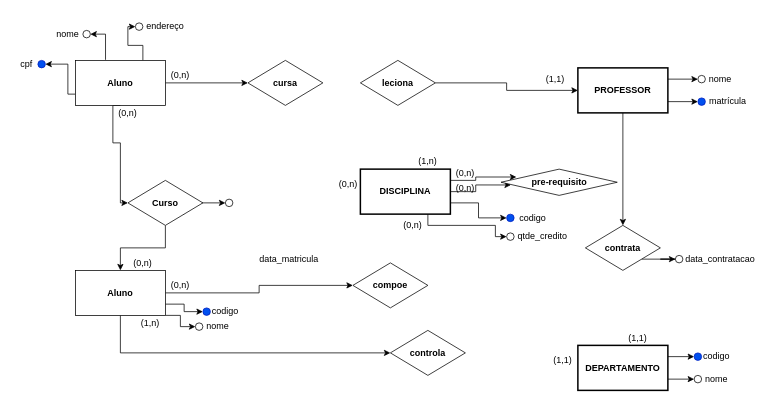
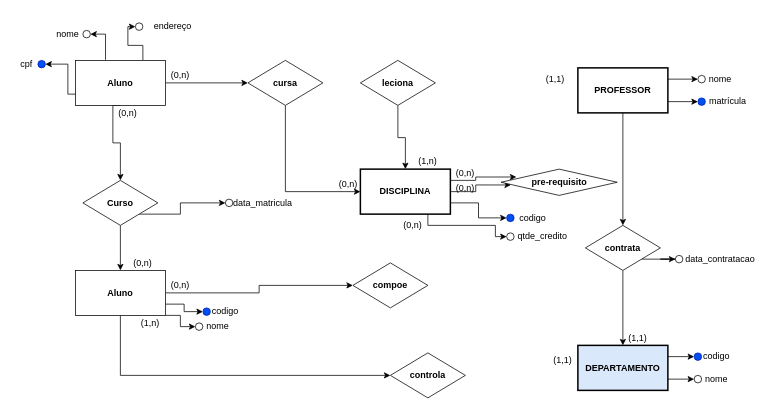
  <mxCell id="0" />
  <mxCell id="1" parent="0" />
  <mxCell id="2" style="edgeStyle=orthogonalEdgeStyle;rounded=0;orthogonalLoop=1;jettySize=auto;html=1;exitX=0.75;exitY=0;exitDx=0;exitDy=0;entryX=0;entryY=0.5;entryDx=0;entryDy=0;" edge="1" parent="1" source="7" target="10"><mxGeometry relative="1" as="geometry"><Array as="points"><mxPoint x="190" y="60" /><mxPoint x="170" y="60" /><mxPoint x="170" y="35" /></Array></mxGeometry></mxCell>
  <mxCell id="3" style="edgeStyle=orthogonalEdgeStyle;rounded=0;orthogonalLoop=1;jettySize=auto;html=1;exitX=0.335;exitY=-0.012;exitDx=0;exitDy=0;entryX=1;entryY=0.5;entryDx=0;entryDy=0;exitPerimeter=0;" edge="1" parent="1" source="7" target="9"><mxGeometry x="-0.111" y="-10" relative="1" as="geometry"><Array as="points"><mxPoint x="140" y="45" /></Array><mxPoint as="offset" /></mxGeometry></mxCell>
  <mxCell id="4" style="edgeStyle=orthogonalEdgeStyle;rounded=0;orthogonalLoop=1;jettySize=auto;html=1;exitX=0;exitY=0.75;exitDx=0;exitDy=0;entryX=1;entryY=0.5;entryDx=0;entryDy=0;" edge="1" parent="1" source="7" target="8"><mxGeometry relative="1" as="geometry"><Array as="points"><mxPoint x="90" y="125" /><mxPoint x="90" y="85" /></Array></mxGeometry></mxCell>
  <mxCell id="5" style="edgeStyle=orthogonalEdgeStyle;rounded=0;orthogonalLoop=1;jettySize=auto;html=1;exitX=1;exitY=0.5;exitDx=0;exitDy=0;entryX=0;entryY=0.5;entryDx=0;entryDy=0;" edge="1" parent="1" source="7" target="12"><mxGeometry relative="1" as="geometry" /></mxCell>
  <mxCell id="6" style="edgeStyle=orthogonalEdgeStyle;rounded=0;orthogonalLoop=1;jettySize=auto;html=1;exitX=0.5;exitY=1;exitDx=0;exitDy=0;" edge="1" parent="1" source="7" target="15"><mxGeometry relative="1" as="geometry"><Array as="points"><mxPoint x="150" y="140" /><mxPoint x="150" y="190" /><mxPoint x="160" y="190" /></Array></mxGeometry></mxCell>
  <mxCell id="7" value="&lt;b&gt;Aluno&lt;/b&gt;" style="rounded=0;whiteSpace=wrap;html=1;" vertex="1" parent="1"><mxGeometry x="100" y="80" width="120" height="60" as="geometry" /></mxCell>
  <mxCell id="8" value="" style="ellipse;whiteSpace=wrap;html=1;aspect=fixed;fillColor=#0050ef;fontColor=#ffffff;strokeColor=#001DBC;" vertex="1" parent="1"><mxGeometry x="50" y="80" width="10" height="10" as="geometry" /></mxCell>
  <mxCell id="9" value="" style="ellipse;whiteSpace=wrap;html=1;aspect=fixed;" vertex="1" parent="1"><mxGeometry x="110" y="40" width="10" height="10" as="geometry" /></mxCell>
  <mxCell id="10" value="" style="ellipse;whiteSpace=wrap;html=1;aspect=fixed;" vertex="1" parent="1"><mxGeometry x="180" width="10" height="10" as="geometry" y="30" /></mxCell>
+ <mxCell id="11" style="edgeStyle=orthogonalEdgeStyle;rounded=0;orthogonalLoop=1;jettySize=auto;html=1;exitX=0.5;exitY=1;exitDx=0;exitDy=0;entryX=0;entryY=0.5;entryDx=0;entryDy=0;" edge="1" parent="1" source="12" target="33"><mxGeometry relative="1" as="geometry" /></mxCell>
  <mxCell id="12" value="&lt;b&gt;cursa&lt;/b&gt;" style="rhombus;whiteSpace=wrap;html=1;" vertex="1" parent="1"><mxGeometry x="330" y="80" width="100" height="60" as="geometry" /></mxCell>
  <mxCell id="13" style="edgeStyle=orthogonalEdgeStyle;rounded=0;orthogonalLoop=1;jettySize=auto;html=1;exitX=1;exitY=1;exitDx=0;exitDy=0;entryX=0;entryY=0.5;entryDx=0;entryDy=0;" edge="1" parent="1" source="15" target="16"><mxGeometry relative="1" as="geometry"><Array as="points"><mxPoint x="240" y="285" /><mxPoint x="240" y="270" /></Array></mxGeometry></mxCell>
  <mxCell id="14" style="edgeStyle=orthogonalEdgeStyle;rounded=0;orthogonalLoop=1;jettySize=auto;html=1;exitX=0.5;exitY=1;exitDx=0;exitDy=0;entryX=0.5;entryY=0;entryDx=0;entryDy=0;" edge="1" parent="1" source="15" target="26"><mxGeometry relative="1" as="geometry" /></mxCell>
- <mxCell id="15" value="&lt;b&gt;Curso&lt;/b&gt;" style="rhombus;whiteSpace=wrap;html=1;" vertex="1" parent="1"><mxGeometry x="170" y="240" width="100" height="60" as="geometry" /></mxCell>
+ <mxCell id="15" value="&lt;b&gt;Curso&lt;/b&gt;" style="rhombus;whiteSpace=wrap;html=1;" vertex="1" parent="1"><mxGeometry x="110" y="240" width="100" height="60" as="geometry" /></mxCell>
  <mxCell id="16" value="" style="ellipse;whiteSpace=wrap;html=1;aspect=fixed;" vertex="1" parent="1"><mxGeometry x="300" y="265" width="10" height="10" as="geometry" /></mxCell>
  <mxCell id="17" value="cpf" style="text;html=1;strokeColor=none;fillColor=none;align=center;verticalAlign=middle;whiteSpace=wrap;rounded=0;" vertex="1" parent="1"><mxGeometry y="70" width="30" height="30" as="geometry" x="20" /></mxCell>
  <mxCell id="18" value="nome" style="text;html=1;strokeColor=none;fillColor=none;align=center;verticalAlign=middle;whiteSpace=wrap;rounded=0;" vertex="1" parent="1"><mxGeometry x="60" width="60" height="30" as="geometry" y="30" /></mxCell>
- <mxCell id="19" value="endereço" style="text;html=1;strokeColor=none;fillColor=none;align=center;verticalAlign=middle;whiteSpace=wrap;rounded=0;" vertex="1" parent="1"><mxGeometry x="190" y="20" width="60" height="30" as="geometry" /></mxCell>
+ <mxCell id="19" value="endereço" style="text;html=1;strokeColor=none;fillColor=none;align=center;verticalAlign=middle;whiteSpace=wrap;rounded=0;" vertex="1" parent="1"><mxGeometry x="200" y="20" width="60" height="30" as="geometry" /></mxCell>
  <mxCell id="20" value="(0,n)" style="text;html=1;strokeColor=none;fillColor=none;align=center;verticalAlign=middle;whiteSpace=wrap;rounded=0;" vertex="1" parent="1"><mxGeometry x="210" y="90" width="60" height="20" as="geometry" /></mxCell>
- <mxCell id="21" value="data_matricula" style="text;html=1;strokeColor=none;fillColor=none;align=center;verticalAlign=middle;whiteSpace=wrap;rounded=0;" vertex="1" parent="1"><mxGeometry x="345" y="330" width="80" height="30" as="geometry" /></mxCell>
+ <mxCell id="21" value="data_matricula" style="text;html=1;strokeColor=none;fillColor=none;align=center;verticalAlign=middle;whiteSpace=wrap;rounded=0;" vertex="1" parent="1"><mxGeometry x="310" y="255" width="80" height="30" as="geometry" /></mxCell>
  <mxCell id="22" style="edgeStyle=orthogonalEdgeStyle;rounded=0;orthogonalLoop=1;jettySize=auto;html=1;exitX=1;exitY=0.5;exitDx=0;exitDy=0;entryX=0;entryY=0.5;entryDx=0;entryDy=0;" edge="1" parent="1" source="26" target="39"><mxGeometry relative="1" as="geometry" /></mxCell>
  <mxCell id="23" style="edgeStyle=orthogonalEdgeStyle;rounded=0;orthogonalLoop=1;jettySize=auto;html=1;exitX=1;exitY=0.75;exitDx=0;exitDy=0;" edge="1" parent="1" source="26" target="40"><mxGeometry relative="1" as="geometry" /></mxCell>
  <mxCell id="24" style="edgeStyle=orthogonalEdgeStyle;rounded=0;orthogonalLoop=1;jettySize=auto;html=1;exitX=1;exitY=1;exitDx=0;exitDy=0;entryX=0;entryY=0.5;entryDx=0;entryDy=0;" edge="1" parent="1" source="26" target="41"><mxGeometry relative="1" as="geometry"><Array as="points"><mxPoint x="240" y="420" /><mxPoint x="240" y="435" /></Array></mxGeometry></mxCell>
  <mxCell id="25" style="edgeStyle=orthogonalEdgeStyle;rounded=0;orthogonalLoop=1;jettySize=auto;html=1;exitX=0.5;exitY=1;exitDx=0;exitDy=0;entryX=0;entryY=0.5;entryDx=0;entryDy=0;" edge="1" parent="1" source="26" target="45"><mxGeometry relative="1" as="geometry"><mxPoint x="480" y="540" as="targetPoint" /></mxGeometry></mxCell>
  <mxCell id="26" value="&lt;b&gt;Aluno&lt;/b&gt;" style="rounded=0;whiteSpace=wrap;html=1;" vertex="1" parent="1"><mxGeometry x="100" y="360" width="120" height="60" as="geometry" /></mxCell>
  <mxCell id="27" value="(0,n)" style="text;html=1;strokeColor=none;fillColor=none;align=center;verticalAlign=middle;whiteSpace=wrap;rounded=0;" vertex="1" parent="1"><mxGeometry x="140" y="140" width="60" height="20" as="geometry" /></mxCell>
  <mxCell id="28" value="(0,n)" style="text;html=1;strokeColor=none;fillColor=none;align=center;verticalAlign=middle;whiteSpace=wrap;rounded=0;" vertex="1" parent="1"><mxGeometry x="160" y="340" width="60" height="20" as="geometry" /></mxCell>
  <mxCell id="29" style="edgeStyle=orthogonalEdgeStyle;rounded=0;orthogonalLoop=1;jettySize=auto;html=1;exitX=1;exitY=0.25;exitDx=0;exitDy=0;entryX=0.132;entryY=0.3;entryDx=0;entryDy=0;entryPerimeter=0;" edge="1" parent="1" source="33" target="47"><mxGeometry relative="1" as="geometry" /></mxCell>
  <mxCell id="30" style="edgeStyle=orthogonalEdgeStyle;rounded=0;orthogonalLoop=1;jettySize=auto;html=1;exitX=1;exitY=0.5;exitDx=0;exitDy=0;entryX=0.085;entryY=0.604;entryDx=0;entryDy=0;entryPerimeter=0;" edge="1" parent="1" source="33" target="47"><mxGeometry relative="1" as="geometry" /></mxCell>
  <mxCell id="31" style="edgeStyle=orthogonalEdgeStyle;rounded=0;orthogonalLoop=1;jettySize=auto;html=1;exitX=1;exitY=0.75;exitDx=0;exitDy=0;entryX=0;entryY=0.5;entryDx=0;entryDy=0;" edge="1" parent="1" source="33" target="50"><mxGeometry relative="1" as="geometry" /></mxCell>
  <mxCell id="32" style="edgeStyle=orthogonalEdgeStyle;rounded=0;orthogonalLoop=1;jettySize=auto;html=1;exitX=0.75;exitY=1;exitDx=0;exitDy=0;entryX=0;entryY=0.5;entryDx=0;entryDy=0;" edge="1" parent="1" source="33" target="46"><mxGeometry relative="1" as="geometry"><mxPoint x="660" y="320" as="targetPoint" /><Array as="points"><mxPoint x="570" y="300" /><mxPoint x="660" y="300" /><mxPoint x="660" y="315" /></Array></mxGeometry></mxCell>
  <mxCell id="33" value="&lt;b&gt;DISCIPLINA&lt;/b&gt;" style="rounded=0;whiteSpace=wrap;html=1;strokeWidth=2;" vertex="1" parent="1"><mxGeometry x="480" y="225" width="120" height="60" as="geometry" /></mxCell>
  <mxCell id="34" value="(0,n)" style="text;html=1;strokeColor=none;fillColor=none;align=center;verticalAlign=middle;whiteSpace=wrap;rounded=0;" vertex="1" parent="1"><mxGeometry x="520" y="290" width="60" height="20" as="geometry" /></mxCell>
  <mxCell id="35" value="(1,n)" style="text;html=1;strokeColor=none;fillColor=none;align=center;verticalAlign=middle;whiteSpace=wrap;rounded=0;" vertex="1" parent="1"><mxGeometry x="540" y="205" width="60" height="20" as="geometry" /></mxCell>
- <mxCell id="37" style="edgeStyle=orthogonalEdgeStyle;rounded=0;orthogonalLoop=1;jettySize=auto;html=1;exitX=1;exitY=0.5;exitDx=0;exitDy=0;entryX=0;entryY=0.5;entryDx=0;entryDy=0;" edge="1" parent="1" source="38" target="59"><mxGeometry relative="1" as="geometry" /></mxCell>
+ <mxCell id="36" style="edgeStyle=orthogonalEdgeStyle;rounded=0;orthogonalLoop=1;jettySize=auto;html=1;exitX=0.5;exitY=1;exitDx=0;exitDy=0;entryX=0.5;entryY=0;entryDx=0;entryDy=0;" edge="1" parent="1" source="38" target="33"><mxGeometry relative="1" as="geometry"><Array as="points"><mxPoint x="530" y="140" /><mxPoint x="530" y="183" /><mxPoint x="540" y="183" /></Array></mxGeometry></mxCell>
  <mxCell id="38" value="&lt;b&gt;leciona&lt;/b&gt;" style="rhombus;whiteSpace=wrap;html=1;" vertex="1" parent="1"><mxGeometry x="480" y="80" width="100" height="60" as="geometry" /></mxCell>
  <mxCell id="39" value="&lt;b&gt;compoe&lt;/b&gt;" style="rhombus;whiteSpace=wrap;html=1;" vertex="1" parent="1"><mxGeometry x="470" y="350" width="100" height="60" as="geometry" /></mxCell>
  <mxCell id="40" value="" style="ellipse;whiteSpace=wrap;html=1;aspect=fixed;fillColor=#0050ef;fontColor=#ffffff;strokeColor=#001DBC;" vertex="1" parent="1"><mxGeometry x="270" y="410" width="10" height="10" as="geometry" /></mxCell>
  <mxCell id="41" value="" style="ellipse;whiteSpace=wrap;html=1;aspect=fixed;" vertex="1" parent="1"><mxGeometry x="260" y="430" width="10" height="10" as="geometry" /></mxCell>
  <mxCell id="42" value="codigo" style="text;html=1;strokeColor=none;fillColor=none;align=center;verticalAlign=middle;whiteSpace=wrap;rounded=0;" vertex="1" parent="1"><mxGeometry x="270" y="400" width="60" height="30" as="geometry" /></mxCell>
  <mxCell id="43" value="nome" style="text;html=1;strokeColor=none;fillColor=none;align=center;verticalAlign=middle;whiteSpace=wrap;rounded=0;" vertex="1" parent="1"><mxGeometry x="260" y="420" width="60" height="30" as="geometry" /></mxCell>
  <mxCell id="44" value="(1,n)" style="text;html=1;strokeColor=none;fillColor=none;align=center;verticalAlign=middle;whiteSpace=wrap;rounded=0;" vertex="1" parent="1"><mxGeometry x="170" y="420" width="60" height="20" as="geometry" /></mxCell>
- <mxCell id="45" value="&lt;b&gt;controla&lt;/b&gt;" style="rhombus;whiteSpace=wrap;html=1;" vertex="1" parent="1"><mxGeometry x="520" y="440" width="100" height="60" as="geometry" /></mxCell>
+ <mxCell id="45" value="&lt;b&gt;controla&lt;/b&gt;" style="rhombus;whiteSpace=wrap;html=1;" vertex="1" parent="1"><mxGeometry x="520" y="470" width="100" height="60" as="geometry" /></mxCell>
  <mxCell id="46" value="" style="ellipse;whiteSpace=wrap;html=1;aspect=fixed;" vertex="1" parent="1"><mxGeometry x="675" y="310" width="10" height="10" as="geometry" /></mxCell>
  <mxCell id="47" value="&lt;b&gt;pre-requisito&lt;/b&gt;" style="rhombus;whiteSpace=wrap;html=1;" vertex="1" parent="1"><mxGeometry x="667.5" y="225" width="155" height="35" as="geometry" /></mxCell>
  <mxCell id="48" value="(0,n)" style="text;html=1;strokeColor=none;fillColor=none;align=center;verticalAlign=middle;whiteSpace=wrap;rounded=0;" vertex="1" parent="1"><mxGeometry x="590" y="240" width="60" height="20" as="geometry" /></mxCell>
  <mxCell id="49" value="(0,n)" style="text;html=1;strokeColor=none;fillColor=none;align=center;verticalAlign=middle;whiteSpace=wrap;rounded=0;" vertex="1" parent="1"><mxGeometry x="590" y="220" width="60" height="20" as="geometry" /></mxCell>
  <mxCell id="50" value="" style="ellipse;whiteSpace=wrap;html=1;aspect=fixed;fillColor=#0050ef;fontColor=#ffffff;strokeColor=#001DBC;" vertex="1" parent="1"><mxGeometry x="675" y="285" width="10" height="10" as="geometry" /></mxCell>
  <mxCell id="51" value="codigo" style="text;html=1;strokeColor=none;fillColor=none;align=center;verticalAlign=middle;whiteSpace=wrap;rounded=0;" vertex="1" parent="1"><mxGeometry x="685" y="275" width="50" height="30" as="geometry" /></mxCell>
  <mxCell id="52" value="qtde_credito" style="text;html=1;strokeColor=none;fillColor=none;align=center;verticalAlign=middle;whiteSpace=wrap;rounded=0;" vertex="1" parent="1"><mxGeometry x="682.5" y="300" width="80" height="30" as="geometry" /></mxCell>
+ <mxCell id="53" style="edgeStyle=orthogonalEdgeStyle;rounded=0;orthogonalLoop=1;jettySize=auto;html=1;exitX=0.5;exitY=1;exitDx=0;exitDy=0;entryX=0.5;entryY=0;entryDx=0;entryDy=0;" edge="1" parent="1" source="55" target="64"><mxGeometry relative="1" as="geometry" /></mxCell>
  <mxCell id="54" style="edgeStyle=orthogonalEdgeStyle;rounded=0;orthogonalLoop=1;jettySize=auto;html=1;exitX=1;exitY=1;exitDx=0;exitDy=0;entryX=0;entryY=0.5;entryDx=0;entryDy=0;" edge="1" parent="1" source="55" target="67"><mxGeometry relative="1" as="geometry" /></mxCell>
  <mxCell id="55" value="&lt;b&gt;contrata&lt;/b&gt;" style="rhombus;whiteSpace=wrap;html=1;" vertex="1" parent="1"><mxGeometry x="780" y="300" width="100" height="60" as="geometry" /></mxCell>
  <mxCell id="56" style="edgeStyle=orthogonalEdgeStyle;rounded=0;orthogonalLoop=1;jettySize=auto;html=1;exitX=0.5;exitY=1;exitDx=0;exitDy=0;entryX=0.5;entryY=0;entryDx=0;entryDy=0;" edge="1" parent="1" source="59" target="55"><mxGeometry relative="1" as="geometry" /></mxCell>
  <mxCell id="57" style="edgeStyle=orthogonalEdgeStyle;rounded=0;orthogonalLoop=1;jettySize=auto;html=1;exitX=1;exitY=0.25;exitDx=0;exitDy=0;entryX=0;entryY=0.5;entryDx=0;entryDy=0;" edge="1" parent="1" source="59" target="61"><mxGeometry relative="1" as="geometry" /></mxCell>
  <mxCell id="58" style="edgeStyle=orthogonalEdgeStyle;rounded=0;orthogonalLoop=1;jettySize=auto;html=1;exitX=1;exitY=0.75;exitDx=0;exitDy=0;entryX=0;entryY=0.5;entryDx=0;entryDy=0;" edge="1" parent="1" source="59" target="60"><mxGeometry relative="1" as="geometry" /></mxCell>
  <mxCell id="59" value="&lt;b&gt;PROFESSOR&lt;/b&gt;" style="rounded=0;whiteSpace=wrap;html=1;strokeWidth=2;" vertex="1" parent="1"><mxGeometry x="770" y="90" width="120" height="60" as="geometry" /></mxCell>
  <mxCell id="60" value="" style="ellipse;whiteSpace=wrap;html=1;aspect=fixed;fillColor=#0050ef;fontColor=#ffffff;strokeColor=#001DBC;" vertex="1" parent="1"><mxGeometry x="930" y="130" width="10" height="10" as="geometry" /></mxCell>
  <mxCell id="61" value="" style="ellipse;whiteSpace=wrap;html=1;aspect=fixed;" vertex="1" parent="1"><mxGeometry x="930" y="100" width="10" height="10" as="geometry" /></mxCell>
  <mxCell id="62" style="edgeStyle=orthogonalEdgeStyle;rounded=0;orthogonalLoop=1;jettySize=auto;html=1;exitX=1;exitY=0.25;exitDx=0;exitDy=0;entryX=0;entryY=0.5;entryDx=0;entryDy=0;" edge="1" parent="1" source="64" target="71"><mxGeometry relative="1" as="geometry" /></mxCell>
  <mxCell id="63" style="edgeStyle=orthogonalEdgeStyle;rounded=0;orthogonalLoop=1;jettySize=auto;html=1;exitX=1;exitY=0.75;exitDx=0;exitDy=0;entryX=0;entryY=0.5;entryDx=0;entryDy=0;" edge="1" parent="1" source="64" target="73"><mxGeometry relative="1" as="geometry" /></mxCell>
- <mxCell id="64" value="&lt;b&gt;DEPARTAMENTO&lt;/b&gt;" style="rounded=0;whiteSpace=wrap;html=1;strokeWidth=2;" vertex="1" parent="1"><mxGeometry x="770" y="460" width="120" height="60" as="geometry" /></mxCell>
+ <mxCell id="64" value="&lt;b&gt;DEPARTAMENTO&lt;/b&gt;" style="rounded=0;whiteSpace=wrap;html=1;strokeWidth=2;fillColor=#dae8fc;" vertex="1" parent="1"><mxGeometry x="770" y="460" width="120" height="60" as="geometry" /></mxCell>
  <mxCell id="65" value="(1,1)" style="text;html=1;strokeColor=none;fillColor=none;align=center;verticalAlign=middle;whiteSpace=wrap;rounded=0;" vertex="1" parent="1"><mxGeometry x="720" y="470" width="60" height="20" as="geometry" /></mxCell>
  <mxCell id="66" value="(1,1)" style="text;html=1;strokeColor=none;fillColor=none;align=center;verticalAlign=middle;whiteSpace=wrap;rounded=0;" vertex="1" parent="1"><mxGeometry x="820" y="440" width="60" height="20" as="geometry" /></mxCell>
  <mxCell id="67" value="" style="ellipse;whiteSpace=wrap;html=1;aspect=fixed;" vertex="1" parent="1"><mxGeometry x="900" y="340" width="10" height="10" as="geometry" /></mxCell>
  <mxCell id="68" value="data_contratacao" style="text;html=1;strokeColor=none;fillColor=none;align=center;verticalAlign=middle;whiteSpace=wrap;rounded=0;" vertex="1" parent="1"><mxGeometry x="910" y="330" width="100" height="30" as="geometry" /></mxCell>
  <mxCell id="69" value="nome" style="text;html=1;strokeColor=none;fillColor=none;align=center;verticalAlign=middle;whiteSpace=wrap;rounded=0;" vertex="1" parent="1"><mxGeometry x="930" y="90" width="60" height="30" as="geometry" /></mxCell>
  <mxCell id="70" value="matrícula" style="text;html=1;strokeColor=none;fillColor=none;align=center;verticalAlign=middle;whiteSpace=wrap;rounded=0;" vertex="1" parent="1"><mxGeometry x="940" y="120" width="60" height="30" as="geometry" /></mxCell>
  <mxCell id="71" value="" style="ellipse;whiteSpace=wrap;html=1;aspect=fixed;fillColor=#0050ef;fontColor=#ffffff;strokeColor=#001DBC;" vertex="1" parent="1"><mxGeometry x="925" y="470" width="10" height="10" as="geometry" /></mxCell>
  <mxCell id="72" value="nome" style="text;html=1;strokeColor=none;fillColor=none;align=center;verticalAlign=middle;whiteSpace=wrap;rounded=0;" vertex="1" parent="1"><mxGeometry x="925" y="490" width="60" height="30" as="geometry" /></mxCell>
  <mxCell id="73" value="" style="ellipse;whiteSpace=wrap;html=1;aspect=fixed;" vertex="1" parent="1"><mxGeometry x="925" y="500" width="10" height="10" as="geometry" /></mxCell>
  <mxCell id="74" value="codigo" style="text;html=1;strokeColor=none;fillColor=none;align=center;verticalAlign=middle;whiteSpace=wrap;rounded=0;" vertex="1" parent="1"><mxGeometry x="930" y="460" width="50" height="30" as="geometry" /></mxCell>
  <mxCell id="75" value="(0,n)" style="text;html=1;strokeColor=none;fillColor=none;align=center;verticalAlign=middle;whiteSpace=wrap;rounded=0;" vertex="1" parent="1"><mxGeometry x="210" y="370" width="60" height="20" as="geometry" /></mxCell>
  <mxCell id="76" value="(0,n)" style="text;html=1;strokeColor=none;fillColor=none;align=center;verticalAlign=middle;whiteSpace=wrap;rounded=0;" vertex="1" parent="1"><mxGeometry x="434" y="235" width="60" height="20" as="geometry" /></mxCell>
  <mxCell id="77" value="(1,1)" style="text;html=1;strokeColor=none;fillColor=none;align=center;verticalAlign=middle;whiteSpace=wrap;rounded=0;" vertex="1" parent="1"><mxGeometry x="710" y="95" width="60" height="20" as="geometry" /></mxCell>
